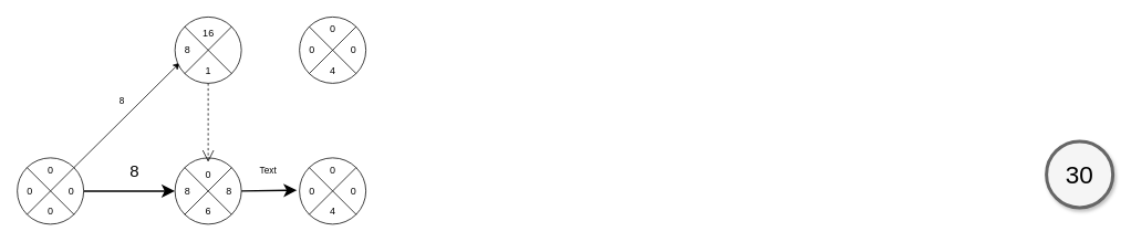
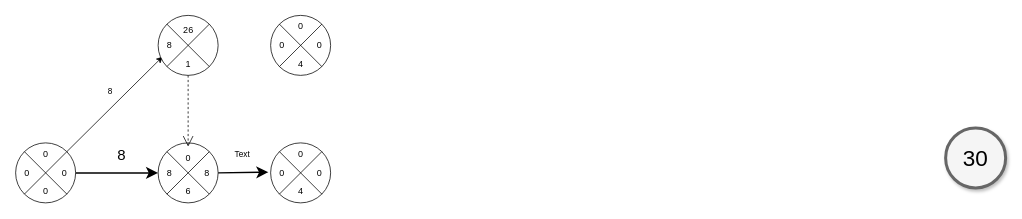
  <mxCell id="0" style=";html=1;" />
  <mxCell id="1" style=";html=1;" parent="0" />
  <mxCell id="2" style="edgeStyle=none;curved=1;html=1;startSize=10;endFill=1;endSize=10;strokeWidth=2;fontSize=12;exitX=1;exitY=0.5;exitDx=0;exitDy=0;entryX=0;entryY=0.5;entryDx=0;entryDy=0;" parent="1" source="10" target="16" edge="1"><mxGeometry relative="1" as="geometry"><mxPoint x="14.913" y="300.001" as="sourcePoint" /><mxPoint x="230" y="300.48" as="targetPoint" /></mxGeometry></mxCell>
  <mxCell id="3" value="8" style="text;html=1;resizable=0;points=[];align=center;verticalAlign=middle;labelBackgroundColor=#ffffff;fontSize=20;" parent="2" vertex="1" connectable="0"><mxGeometry x="-0.074" y="-2" relative="1" as="geometry"><mxPoint x="9" y="-28" as="offset" /></mxGeometry></mxCell>
  <mxCell id="4" style="edgeStyle=none;curved=1;html=1;startSize=10;endFill=1;endSize=10;strokeWidth=2;fontSize=12;exitX=1;exitY=0.5;exitDx=0;exitDy=0;entryX=-0.1;entryY=0.467;entryDx=0;entryDy=0;entryPerimeter=0;" parent="1" source="16" target="24" edge="1"><mxGeometry relative="1" as="geometry"><mxPoint x="309.984" y="228.858" as="sourcePoint" /><mxPoint x="400" y="230" as="targetPoint" /></mxGeometry></mxCell>
  <mxCell id="5" value="Text" style="edgeLabel;html=1;align=center;verticalAlign=middle;resizable=0;points=[];" vertex="1" connectable="0" parent="4"><mxGeometry x="-0.046" y="2" relative="1" as="geometry"><mxPoint y="-23" as="offset" /></mxGeometry></mxCell>
  <mxCell id="6" value="30" style="ellipse;whiteSpace=wrap;html=1;rounded=0;shadow=1;strokeColor=#666666;strokeWidth=4;fontSize=30;align=center;fillColor=#f5f5f5;" parent="1" vertex="1"><mxGeometry x="1260" y="170" width="80" height="80" as="geometry" /></mxCell>
  <mxCell id="7" value="" style="endArrow=classic;html=1;rounded=0;exitX=1;exitY=0;exitDx=0;exitDy=0;entryX=0.075;entryY=0.688;entryDx=0;entryDy=0;entryPerimeter=0;" edge="1" parent="1" source="10" target="29"><mxGeometry relative="1" as="geometry"><mxPoint x="90" y="190" as="sourcePoint" /><mxPoint x="190" y="190" as="targetPoint" /></mxGeometry></mxCell>
  <mxCell id="8" value="8" style="edgeLabel;resizable=0;html=1;;align=center;verticalAlign=middle;" connectable="0" vertex="1" parent="7"><mxGeometry relative="1" as="geometry"><mxPoint x="-7" y="-18" as="offset" /></mxGeometry></mxCell>
  <mxCell id="9" value="" style="group" vertex="1" connectable="0" parent="1"><mxGeometry x="20" y="190" width="80" height="80" as="geometry" /></mxCell>
  <mxCell id="10" value="" style="shape=sumEllipse;perimeter=ellipsePerimeter;whiteSpace=wrap;html=1;backgroundOutline=1;" vertex="1" parent="9"><mxGeometry width="80" height="80" as="geometry" /></mxCell>
  <mxCell id="11" value="0" style="text;html=1;align=center;verticalAlign=middle;resizable=0;points=[];autosize=1;strokeColor=none;fillColor=none;" vertex="1" parent="9"><mxGeometry x="25" y="50" width="30" height="30" as="geometry" /></mxCell>
  <mxCell id="12" value="0" style="text;html=1;align=center;verticalAlign=middle;resizable=0;points=[];autosize=1;strokeColor=none;fillColor=none;" vertex="1" parent="9"><mxGeometry y="25" width="30" height="30" as="geometry" /></mxCell>
  <mxCell id="13" value="0" style="text;html=1;align=center;verticalAlign=middle;resizable=0;points=[];autosize=1;strokeColor=none;fillColor=none;" vertex="1" parent="9"><mxGeometry x="50" y="25" width="30" height="30" as="geometry" /></mxCell>
  <mxCell id="14" value="0" style="text;html=1;align=center;verticalAlign=middle;resizable=0;points=[];autosize=1;strokeColor=none;fillColor=none;" vertex="1" parent="9"><mxGeometry x="25" width="30" height="30" as="geometry" /></mxCell>
  <mxCell id="15" value="" style="group" vertex="1" connectable="0" parent="1"><mxGeometry x="210" y="190" width="80" height="80" as="geometry" /></mxCell>
  <mxCell id="16" value="" style="shape=sumEllipse;perimeter=ellipsePerimeter;whiteSpace=wrap;html=1;backgroundOutline=1;" vertex="1" parent="15"><mxGeometry width="80" height="80" as="geometry" /></mxCell>
  <mxCell id="17" value="6" style="text;html=1;align=center;verticalAlign=middle;resizable=0;points=[];autosize=1;strokeColor=none;fillColor=none;" vertex="1" parent="15"><mxGeometry x="25" y="50" width="30" height="30" as="geometry" /></mxCell>
  <mxCell id="18" value="8" style="text;html=1;align=center;verticalAlign=middle;resizable=0;points=[];autosize=1;strokeColor=none;fillColor=none;" vertex="1" parent="15"><mxGeometry y="25" width="30" height="30" as="geometry" /></mxCell>
  <mxCell id="19" value="8" style="text;html=1;align=center;verticalAlign=middle;resizable=0;points=[];autosize=1;strokeColor=none;fillColor=none;" vertex="1" parent="15"><mxGeometry x="50" y="25" width="30" height="30" as="geometry" /></mxCell>
  <mxCell id="20" value="0" style="text;html=1;align=center;verticalAlign=middle;resizable=0;points=[];autosize=1;strokeColor=none;fillColor=none;" vertex="1" parent="15"><mxGeometry x="25" y="5" width="30" height="30" as="geometry" /></mxCell>
  <mxCell id="21" value="" style="group" vertex="1" connectable="0" parent="1"><mxGeometry x="360" y="190" width="80" height="80" as="geometry" /></mxCell>
  <mxCell id="22" value="" style="shape=sumEllipse;perimeter=ellipsePerimeter;whiteSpace=wrap;html=1;backgroundOutline=1;" vertex="1" parent="21"><mxGeometry width="80" height="80" as="geometry" /></mxCell>
  <mxCell id="23" value="4" style="text;html=1;align=center;verticalAlign=middle;resizable=0;points=[];autosize=1;strokeColor=none;fillColor=none;" vertex="1" parent="21"><mxGeometry x="25" y="50" width="30" height="30" as="geometry" /></mxCell>
  <mxCell id="24" value="0" style="text;html=1;align=center;verticalAlign=middle;resizable=0;points=[];autosize=1;strokeColor=none;fillColor=none;" vertex="1" parent="21"><mxGeometry y="25" width="30" height="30" as="geometry" /></mxCell>
  <mxCell id="25" value="0" style="text;html=1;align=center;verticalAlign=middle;resizable=0;points=[];autosize=1;strokeColor=none;fillColor=none;" vertex="1" parent="21"><mxGeometry x="50" y="25" width="30" height="30" as="geometry" /></mxCell>
  <mxCell id="26" value="0" style="text;html=1;align=center;verticalAlign=middle;resizable=0;points=[];autosize=1;strokeColor=none;fillColor=none;" vertex="1" parent="21"><mxGeometry x="25" width="30" height="30" as="geometry" /></mxCell>
  <mxCell id="27" value="" style="group" vertex="1" connectable="0" parent="1"><mxGeometry x="210" y="20" width="80" height="80" as="geometry" /></mxCell>
  <mxCell id="28" value="1" style="text;html=1;align=center;verticalAlign=middle;resizable=0;points=[];autosize=1;strokeColor=none;fillColor=none;" vertex="1" parent="27"><mxGeometry x="25" y="50" width="30" height="30" as="geometry" /></mxCell>
  <mxCell id="29" value="" style="shape=sumEllipse;perimeter=ellipsePerimeter;whiteSpace=wrap;html=1;backgroundOutline=1;" vertex="1" parent="27"><mxGeometry width="80" height="80" as="geometry" /></mxCell>
- <mxCell id="30" value="16" style="text;html=1;align=center;verticalAlign=middle;resizable=0;points=[];autosize=1;strokeColor=none;fillColor=none;" vertex="1" parent="27"><mxGeometry x="20" y="5" width="40" height="30" as="geometry" /></mxCell>
+ <mxCell id="30" value="26" style="text;html=1;align=center;verticalAlign=middle;resizable=0;points=[];autosize=1;strokeColor=none;fillColor=none;" vertex="1" parent="27"><mxGeometry x="20" y="5" width="40" height="30" as="geometry" /></mxCell>
  <mxCell id="31" value="1" style="text;html=1;align=center;verticalAlign=middle;resizable=0;points=[];autosize=1;strokeColor=none;fillColor=none;" vertex="1" parent="27"><mxGeometry x="25" y="50" width="30" height="30" as="geometry" /></mxCell>
  <mxCell id="32" value="8" style="text;html=1;align=center;verticalAlign=middle;resizable=0;points=[];autosize=1;strokeColor=none;fillColor=none;" vertex="1" parent="27"><mxGeometry y="25" width="30" height="30" as="geometry" /></mxCell>
  <mxCell id="33" value="" style="endArrow=open;endSize=12;dashed=1;html=1;rounded=0;exitX=0.5;exitY=1;exitDx=0;exitDy=0;" edge="1" parent="1" source="29" target="20"><mxGeometry width="160" relative="1" as="geometry"><mxPoint x="210" y="200" as="sourcePoint" /><mxPoint x="370" y="200" as="targetPoint" /></mxGeometry></mxCell>
  <mxCell id="34" value="" style="group" vertex="1" connectable="0" parent="1"><mxGeometry x="360" y="20" width="80" height="80" as="geometry" /></mxCell>
  <mxCell id="35" value="" style="shape=sumEllipse;perimeter=ellipsePerimeter;whiteSpace=wrap;html=1;backgroundOutline=1;" vertex="1" parent="34"><mxGeometry width="80" height="80" as="geometry" /></mxCell>
  <mxCell id="36" value="4" style="text;html=1;align=center;verticalAlign=middle;resizable=0;points=[];autosize=1;strokeColor=none;fillColor=none;" vertex="1" parent="34"><mxGeometry x="25" y="50" width="30" height="30" as="geometry" /></mxCell>
  <mxCell id="37" value="0" style="text;html=1;align=center;verticalAlign=middle;resizable=0;points=[];autosize=1;strokeColor=none;fillColor=none;" vertex="1" parent="34"><mxGeometry y="25" width="30" height="30" as="geometry" /></mxCell>
  <mxCell id="38" value="0" style="text;html=1;align=center;verticalAlign=middle;resizable=0;points=[];autosize=1;strokeColor=none;fillColor=none;" vertex="1" parent="34"><mxGeometry x="50" y="25" width="30" height="30" as="geometry" /></mxCell>
  <mxCell id="39" value="0" style="text;html=1;align=center;verticalAlign=middle;resizable=0;points=[];autosize=1;strokeColor=none;fillColor=none;" vertex="1" parent="34"><mxGeometry x="25" width="30" height="30" as="geometry" /></mxCell>
